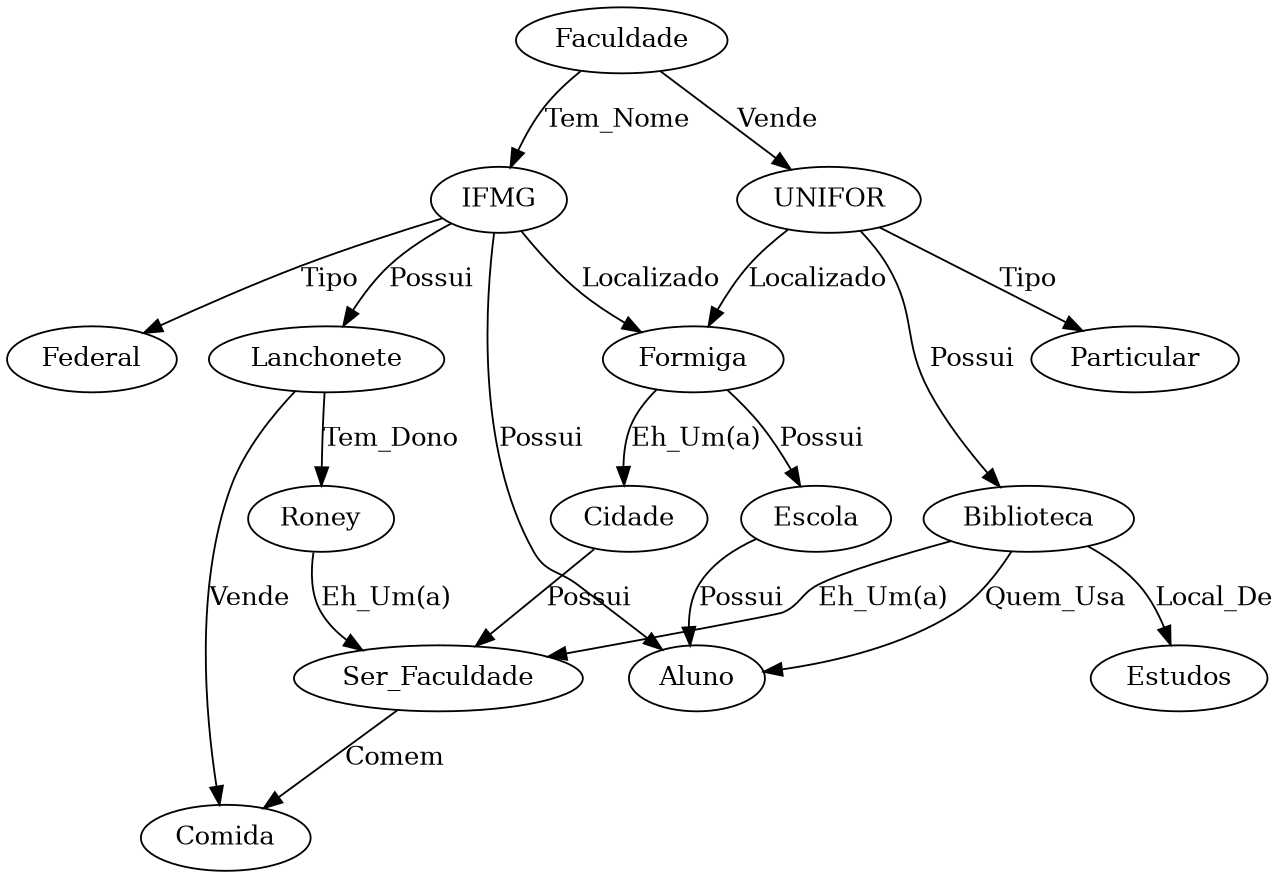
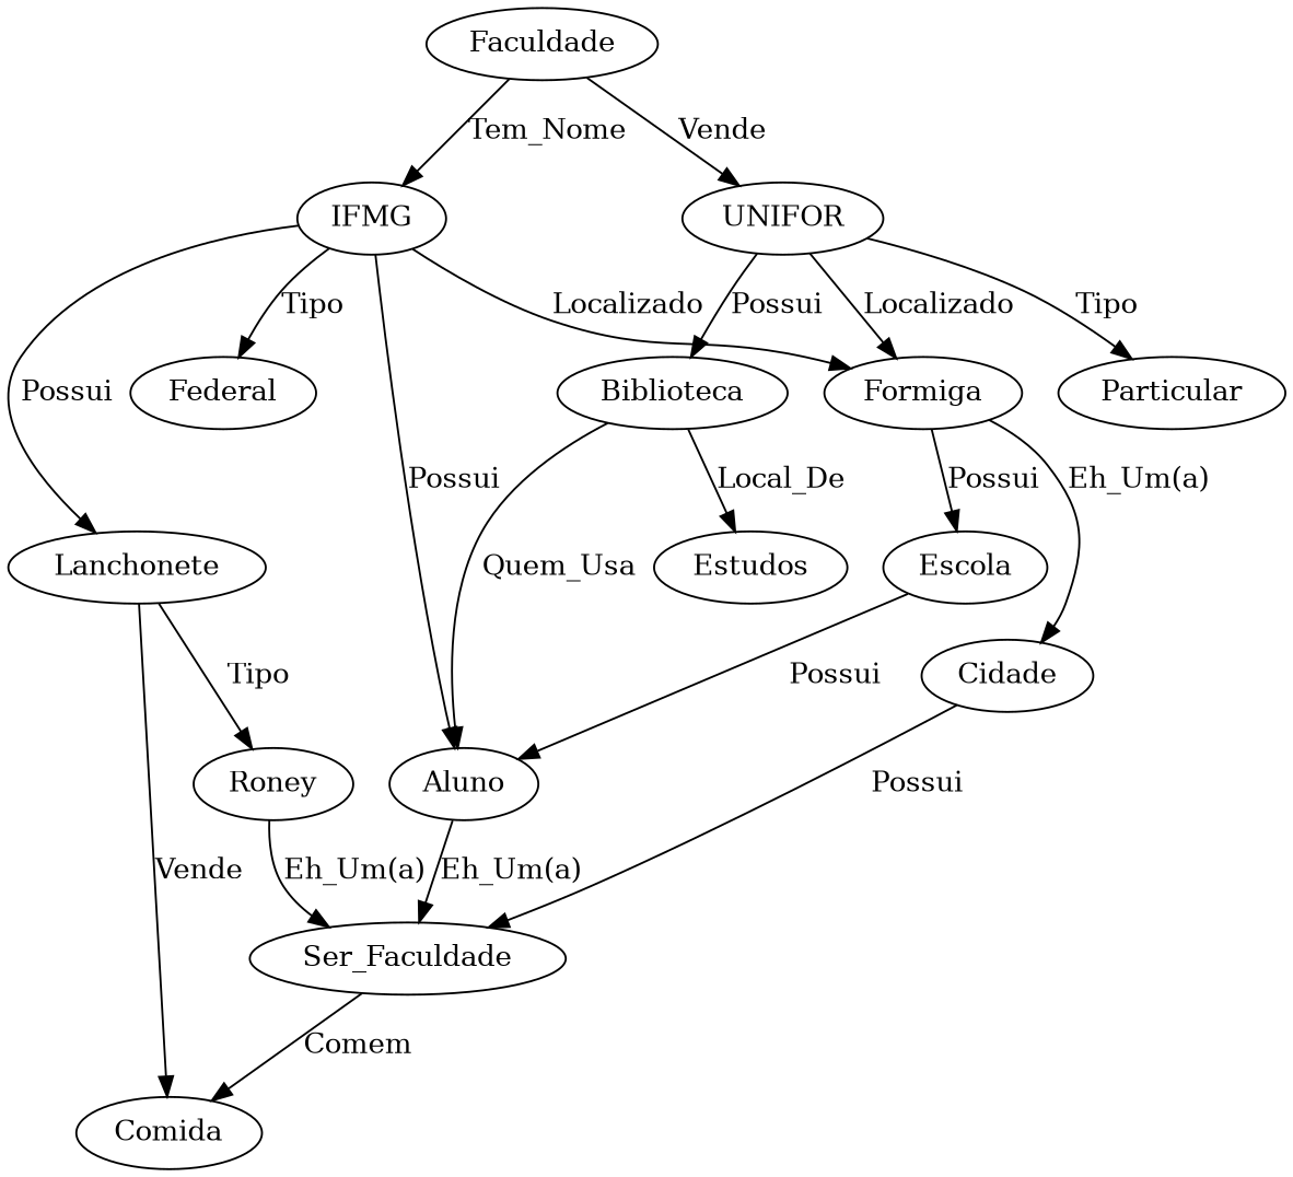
  digraph {
    n1 [label=Faculdade]
    n2 [label=IFMG]
    n3 [label=UNIFOR]
    n4 [label=Federal]
    n5 [label=Lanchonete]
    n6 [label=Aluno]
    n7 [label=Formiga]
    n8 [label=Biblioteca]
    n9 [label=Particular]
    n10 [label=Estudos]
    n11 [label=Roney]
    n12 [label=Comida]
    n13 [label=Ser_Faculdade]
    n14 [label=Escola]
    n15 [label=Cidade]
    n1 -> n2 [label=Tem_Nome]
    n1 -> n3 [label=Vende]
    n2 -> n4 [label=Tipo]
    n2 -> n5 [label=Possui]
    n2 -> n6 [label=Possui]
    n2 -> n7 [label=Localizado]
    n3 -> n7 [label=Localizado]
    n3 -> n8 [label=Possui]
    n3 -> n9 [label=Tipo]
-   n5 -> n11 [label=Tem_Dono]
+   n5 -> n11 [label=Tipo]
    n5 -> n12 [label=Vende]
-   n8 -> n13 [label="Eh_Um(a)"]
+   n6 -> n13 [label="Eh_Um(a)"]
    n7 -> n14 [label=Possui]
    n7 -> n15 [label="Eh_Um(a)"]
    n8 -> n6 [label=Quem_Usa]
    n8 -> n10 [label=Local_De]
    n11 -> n13 [label="Eh_Um(a)"]
    n13 -> n12 [label=Comem]
    n14 -> n6 [label=Possui]
    n15 -> n13 [label=Possui]
  }
